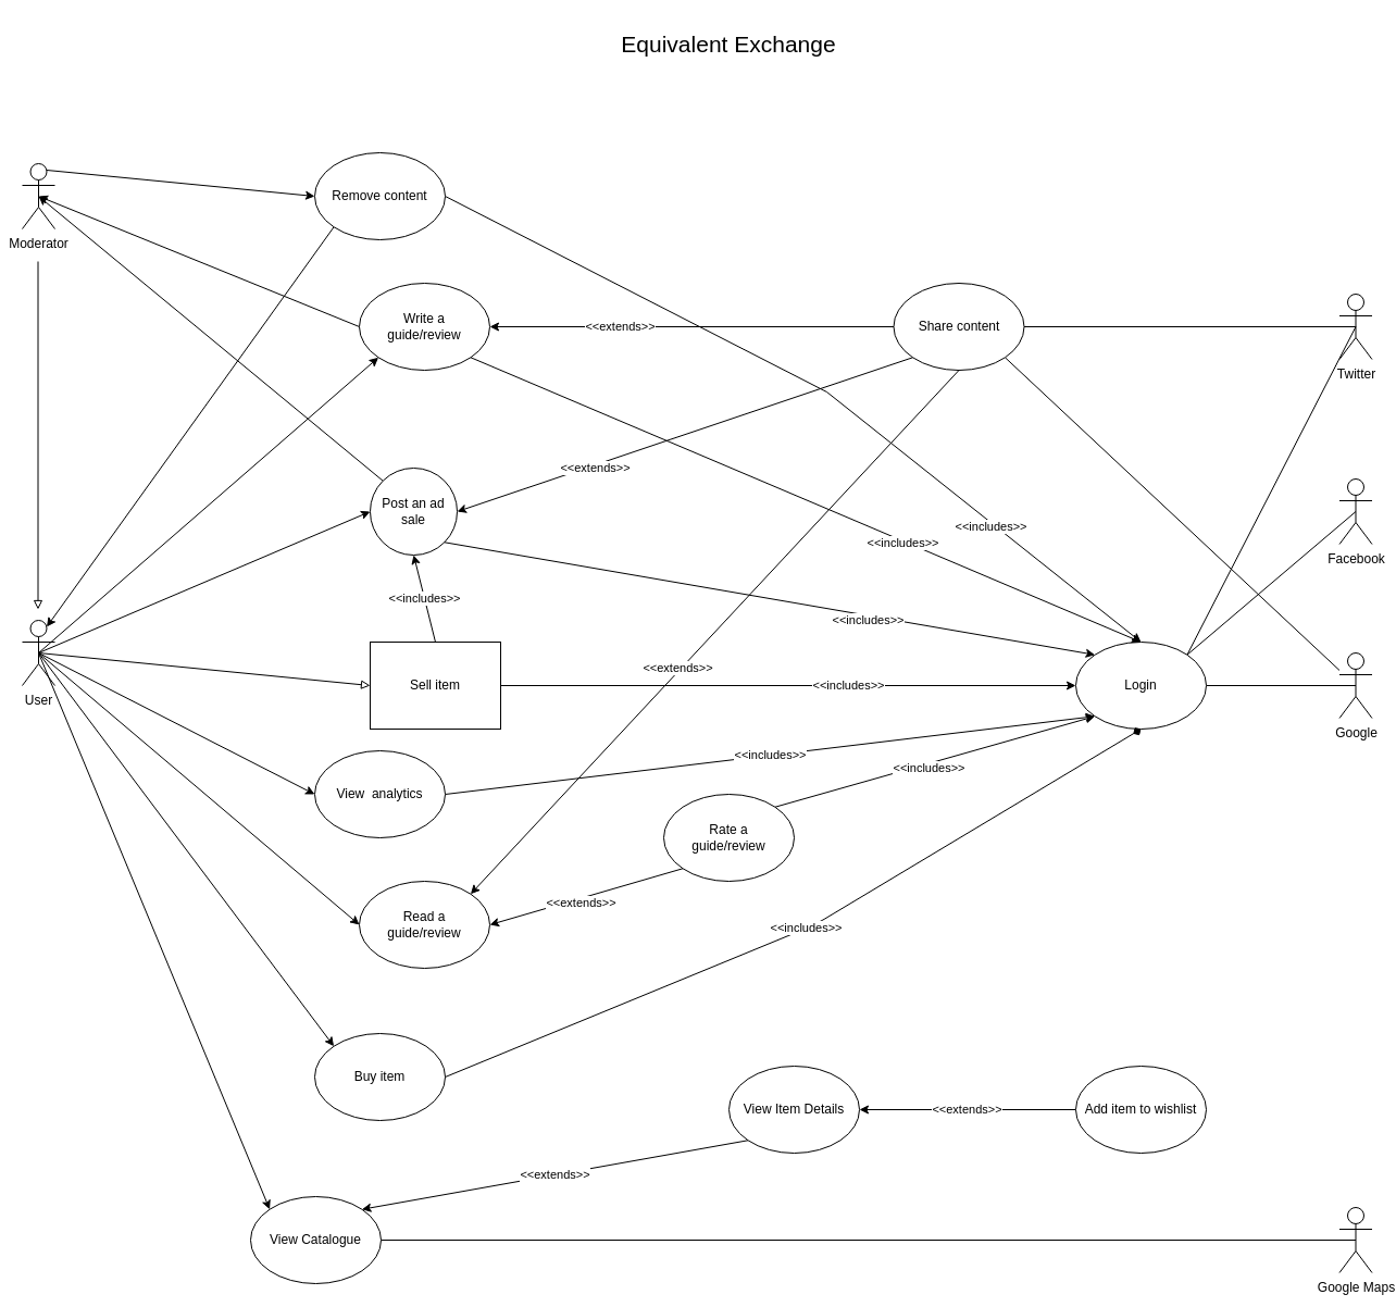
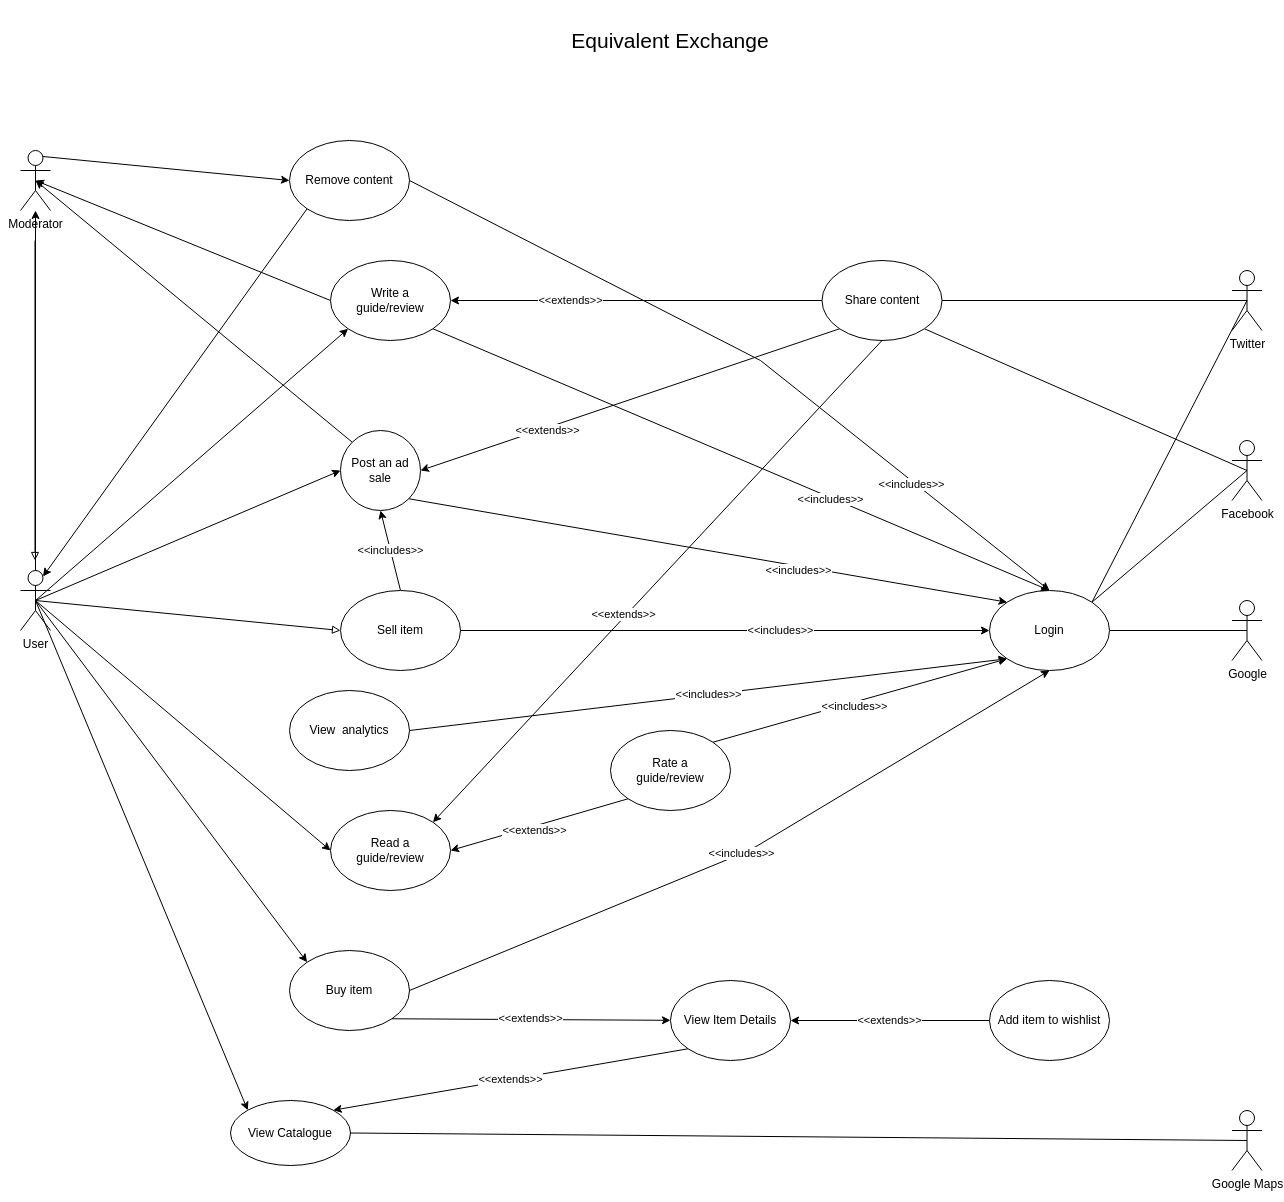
  <mxCell id="0" />
  <mxCell id="1" parent="0" />
  <mxCell id="2" value="&lt;font style=&quot;font-size: 21px&quot;&gt;Equivalent Exchange&lt;/font&gt;" style="text;html=1;strokeColor=none;fillColor=none;align=center;verticalAlign=middle;whiteSpace=wrap;rounded=0;" parent="1" vertex="1"><mxGeometry x="565" y="20" width="210" height="40" as="geometry" /></mxCell>
- <mxCell id="3" style="edgeStyle=none;rounded=0;orthogonalLoop=1;jettySize=auto;html=1;exitX=0.5;exitY=0.5;exitDx=0;exitDy=0;exitPerimeter=0;entryX=0;entryY=0.5;entryDx=0;entryDy=0;endArrow=classic;endFill=1;" edge="1" parent="1" source="57" target="54"><mxGeometry relative="1" as="geometry" /></mxCell>
+ <mxCell id="3" style="edgeStyle=none;rounded=0;orthogonalLoop=1;jettySize=auto;html=1;exitX=0.5;exitY=0.5;exitDx=0;exitDy=0;exitPerimeter=0;endArrow=classic;endFill=1;" edge="1" parent="1" source="57" target="52"><mxGeometry relative="1" as="geometry" /></mxCell>
  <mxCell id="4" value="Facebook&lt;br&gt;" style="shape=umlActor;verticalLabelPosition=bottom;verticalAlign=top;html=1;outlineConnect=0;" parent="1" vertex="1"><mxGeometry x="1231.5" y="440" width="30" height="60" as="geometry" /></mxCell>
  <mxCell id="5" value="Google Maps" style="shape=umlActor;verticalLabelPosition=bottom;verticalAlign=top;html=1;outlineConnect=0;" parent="1" vertex="1"><mxGeometry x="1231.5" y="1110" width="30" height="60" as="geometry" /></mxCell>
  <mxCell id="6" style="edgeStyle=none;rounded=0;orthogonalLoop=1;jettySize=auto;html=1;exitX=0;exitY=0;exitDx=0;exitDy=0;entryX=0.5;entryY=0.5;entryDx=0;entryDy=0;entryPerimeter=0;startArrow=none;startFill=0;endArrow=classic;endFill=1;" parent="1" source="7" target="52" edge="1"><mxGeometry relative="1" as="geometry" /></mxCell>
  <mxCell id="7" value="Post an ad sale" style="ellipse;whiteSpace=wrap;html=1;fillColor=#FFFFFF;" parent="1" vertex="1"><mxGeometry x="340" y="430" width="80" height="80" as="geometry" /></mxCell>
  <mxCell id="8" value="Buy item" style="ellipse;whiteSpace=wrap;html=1;fillColor=#FFFFFF;" parent="1" vertex="1"><mxGeometry x="289" y="950" width="120" height="80" as="geometry" /></mxCell>
  <mxCell id="9" style="edgeStyle=none;rounded=0;orthogonalLoop=1;jettySize=auto;html=1;exitX=0.5;exitY=0.5;exitDx=0;exitDy=0;entryX=0;entryY=0.5;entryDx=0;entryDy=0;startArrow=classic;startFill=1;endArrow=none;endFill=0;exitPerimeter=0;" parent="1" source="52" target="10" edge="1"><mxGeometry relative="1" as="geometry" /></mxCell>
  <mxCell id="10" value="Write a &lt;br&gt;guide/review" style="ellipse;whiteSpace=wrap;html=1;fillColor=#FFFFFF;" parent="1" vertex="1"><mxGeometry x="330" y="260" width="120" height="80" as="geometry" /></mxCell>
  <mxCell id="11" value="Read a &lt;br&gt;guide/review" style="ellipse;whiteSpace=wrap;html=1;fillColor=#FFFFFF;" parent="1" vertex="1"><mxGeometry x="330" y="810" width="120" height="80" as="geometry" /></mxCell>
  <mxCell id="12" style="rounded=0;orthogonalLoop=1;jettySize=auto;html=1;exitX=1;exitY=0.5;exitDx=0;exitDy=0;startArrow=none;startFill=0;endArrow=none;endFill=0;entryX=0.5;entryY=0.5;entryDx=0;entryDy=0;entryPerimeter=0;" parent="1" source="15" target="39" edge="1"><mxGeometry relative="1" as="geometry"><mxPoint x="1151.5" y="390" as="targetPoint" /></mxGeometry></mxCell>
  <mxCell id="13" style="rounded=0;orthogonalLoop=1;jettySize=auto;html=1;startArrow=none;startFill=0;endArrow=none;endFill=0;exitX=1;exitY=0;exitDx=0;exitDy=0;entryX=0.5;entryY=0.5;entryDx=0;entryDy=0;entryPerimeter=0;" parent="1" source="15" target="4" edge="1"><mxGeometry relative="1" as="geometry"><mxPoint x="1166.5" y="180" as="targetPoint" /><mxPoint x="916.5" y="580" as="sourcePoint" /></mxGeometry></mxCell>
  <mxCell id="14" style="rounded=0;orthogonalLoop=1;jettySize=auto;html=1;exitX=1;exitY=0;exitDx=0;exitDy=0;entryX=0.5;entryY=0.5;entryDx=0;entryDy=0;entryPerimeter=0;startArrow=none;startFill=0;endArrow=none;endFill=0;" parent="1" source="15" target="38" edge="1"><mxGeometry relative="1" as="geometry" /></mxCell>
  <mxCell id="15" value="Login" style="ellipse;whiteSpace=wrap;html=1;fillColor=#FFFFFF;" parent="1" vertex="1"><mxGeometry x="989" y="590" width="120" height="80" as="geometry" /></mxCell>
  <mxCell id="16" value="&amp;lt;&amp;lt;extends&amp;gt;&amp;gt;" style="rounded=0;orthogonalLoop=1;jettySize=auto;html=1;exitX=0;exitY=0.5;exitDx=0;exitDy=0;fillColor=#d5e8d4;" parent="1" source="17" target="44" edge="1"><mxGeometry relative="1" as="geometry"><mxPoint as="offset" /></mxGeometry></mxCell>
  <mxCell id="17" value="Add item to wishlist" style="ellipse;whiteSpace=wrap;html=1;fillColor=#FFFFFF;" parent="1" vertex="1"><mxGeometry x="989" y="980" width="120" height="80" as="geometry" /></mxCell>
  <mxCell id="18" value="" style="endArrow=classic;html=1;entryX=0;entryY=0;entryDx=0;entryDy=0;exitX=0.5;exitY=0.5;exitDx=0;exitDy=0;exitPerimeter=0;fillColor=#d5e8d4;" parent="1" source="57" target="8" edge="1"><mxGeometry width="50" height="50" relative="1" as="geometry"><mxPoint x="99" y="490" as="sourcePoint" /><mxPoint x="764" y="410" as="targetPoint" /></mxGeometry></mxCell>
  <mxCell id="19" value="" style="endArrow=classic;html=1;entryX=0;entryY=0.5;entryDx=0;entryDy=0;exitX=0.5;exitY=0.5;exitDx=0;exitDy=0;exitPerimeter=0;fillColor=#d5e8d4;" parent="1" source="57" target="11" edge="1"><mxGeometry width="50" height="50" relative="1" as="geometry"><mxPoint x="119" y="490" as="sourcePoint" /><mxPoint x="764" y="410" as="targetPoint" /></mxGeometry></mxCell>
  <mxCell id="20" value="" style="endArrow=classic;html=1;entryX=0;entryY=0.5;entryDx=0;entryDy=0;exitX=0.5;exitY=0.5;exitDx=0;exitDy=0;exitPerimeter=0;fillColor=#d5e8d4;" parent="1" source="57" target="7" edge="1"><mxGeometry width="50" height="50" relative="1" as="geometry"><mxPoint x="99" y="490" as="sourcePoint" /><mxPoint x="414" y="490" as="targetPoint" /><Array as="points" /></mxGeometry></mxCell>
+ <mxCell id="21" value="&amp;lt;&amp;lt;extends&amp;gt;&amp;gt;" style="endArrow=none;html=1;startArrow=classic;startFill=1;endFill=0;entryX=1;entryY=1;entryDx=0;entryDy=0;fillColor=#d5e8d4;" parent="1" source="44" target="8" edge="1"><mxGeometry x="0.008" y="-1" width="50" height="50" relative="1" as="geometry"><mxPoint x="1139" y="1030" as="sourcePoint" /><mxPoint x="894" y="1050" as="targetPoint" /><mxPoint as="offset" /></mxGeometry></mxCell>
  <mxCell id="22" value="Rate a &lt;br&gt;guide/review" style="ellipse;whiteSpace=wrap;html=1;fillColor=#FFFFFF;" parent="1" vertex="1"><mxGeometry x="610" y="730" width="120" height="80" as="geometry" /></mxCell>
- <mxCell id="23" value="&amp;lt;&amp;lt;includes&amp;gt;&amp;gt;" style="endArrow=diamond;html=1;exitX=1;exitY=0.5;exitDx=0;exitDy=0;endFill=1;startArrow=none;startFill=0;entryX=0.5;entryY=1;entryDx=0;entryDy=0;fillColor=#d5e8d4;" parent="1" source="8" target="15" edge="1"><mxGeometry width="50" height="50" relative="1" as="geometry"><mxPoint x="1139" y="1110" as="sourcePoint" /><mxPoint x="1414" y="1080" as="targetPoint" /><Array as="points"><mxPoint x="749" y="850" /></Array></mxGeometry></mxCell>
+ <mxCell id="23" value="&amp;lt;&amp;lt;includes&amp;gt;&amp;gt;" style="endArrow=classic;html=1;exitX=1;exitY=0.5;exitDx=0;exitDy=0;endFill=1;startArrow=none;startFill=0;entryX=0.5;entryY=1;entryDx=0;entryDy=0;fillColor=#d5e8d4;" parent="1" source="8" target="15" edge="1"><mxGeometry width="50" height="50" relative="1" as="geometry"><mxPoint x="1139" y="1110" as="sourcePoint" /><mxPoint x="1414" y="1080" as="targetPoint" /><Array as="points"><mxPoint x="749" y="850" /></Array></mxGeometry></mxCell>
  <mxCell id="24" value="&amp;lt;&amp;lt;includes&amp;gt;&amp;gt;" style="endArrow=classic;html=1;exitX=1;exitY=1;exitDx=0;exitDy=0;entryX=0.5;entryY=0;entryDx=0;entryDy=0;fillColor=#d5e8d4;" parent="1" source="10" target="15" edge="1"><mxGeometry x="0.294" y="-2" width="50" height="50" relative="1" as="geometry"><mxPoint x="714" y="660" as="sourcePoint" /><mxPoint x="999" y="670" as="targetPoint" /><Array as="points" /><mxPoint as="offset" /></mxGeometry></mxCell>
  <mxCell id="25" value="" style="endArrow=classic;html=1;exitX=0;exitY=1;exitDx=0;exitDy=0;entryX=1;entryY=0.5;entryDx=0;entryDy=0;fillColor=#d5e8d4;" parent="1" source="22" target="11" edge="1"><mxGeometry width="50" height="50" relative="1" as="geometry"><mxPoint x="714" y="660" as="sourcePoint" /><mxPoint x="764" y="610" as="targetPoint" /></mxGeometry></mxCell>
  <mxCell id="26" value="&amp;lt;&amp;lt;extends&amp;gt;&amp;gt;" style="edgeLabel;html=1;align=center;verticalAlign=middle;resizable=0;points=[];" parent="25" vertex="1" connectable="0"><mxGeometry x="0.222" y="-2" relative="1" as="geometry"><mxPoint x="15" y="2" as="offset" /></mxGeometry></mxCell>
  <mxCell id="27" value="" style="endArrow=classic;html=1;exitX=1;exitY=0;exitDx=0;exitDy=0;entryX=0;entryY=1;entryDx=0;entryDy=0;fillColor=#d5e8d4;" parent="1" source="22" target="15" edge="1"><mxGeometry width="50" height="50" relative="1" as="geometry"><mxPoint x="714" y="660" as="sourcePoint" /><mxPoint x="764" y="610" as="targetPoint" /><Array as="points" /></mxGeometry></mxCell>
  <mxCell id="28" value="&amp;lt;&amp;lt;includes&amp;gt;&amp;gt;" style="edgeLabel;html=1;align=center;verticalAlign=middle;resizable=0;points=[];" parent="27" vertex="1" connectable="0"><mxGeometry x="0.115" y="-2" relative="1" as="geometry"><mxPoint x="-22.63" y="7.91" as="offset" /></mxGeometry></mxCell>
  <mxCell id="29" value="" style="endArrow=classic;html=1;entryX=0;entryY=1;entryDx=0;entryDy=0;exitX=0.5;exitY=0.5;exitDx=0;exitDy=0;exitPerimeter=0;fillColor=#d5e8d4;" parent="1" source="57" target="10" edge="1"><mxGeometry width="50" height="50" relative="1" as="geometry"><mxPoint x="119" y="490" as="sourcePoint" /><mxPoint x="764" y="490" as="targetPoint" /></mxGeometry></mxCell>
  <mxCell id="30" style="rounded=0;orthogonalLoop=1;jettySize=auto;html=1;exitX=1;exitY=0.5;exitDx=0;exitDy=0;entryX=0.5;entryY=0.5;entryDx=0;entryDy=0;entryPerimeter=0;startArrow=none;startFill=0;endArrow=none;endFill=0;fillColor=#d5e8d4;" parent="1" source="34" target="38" edge="1"><mxGeometry relative="1" as="geometry" /></mxCell>
- <mxCell id="31" style="rounded=0;orthogonalLoop=1;jettySize=auto;html=1;exitX=1;exitY=1;exitDx=0;exitDy=0;startArrow=none;startFill=0;endArrow=none;endFill=0;fillColor=#d5e8d4;" parent="1" source="34" target="39" edge="1"><mxGeometry relative="1" as="geometry" /></mxCell>
+ <mxCell id="31" style="rounded=0;orthogonalLoop=1;jettySize=auto;html=1;exitX=1;exitY=1;exitDx=0;exitDy=0;entryX=0.5;entryY=0.5;entryDx=0;entryDy=0;entryPerimeter=0;startArrow=none;startFill=0;endArrow=none;endFill=0;fillColor=#d5e8d4;" parent="1" source="34" target="4" edge="1"><mxGeometry relative="1" as="geometry" /></mxCell>
  <mxCell id="32" value="&amp;lt;&amp;lt;extends&amp;gt;&amp;gt;" style="edgeStyle=none;rounded=0;orthogonalLoop=1;jettySize=auto;html=1;exitX=0;exitY=0.5;exitDx=0;exitDy=0;entryX=1;entryY=0.5;entryDx=0;entryDy=0;startArrow=none;startFill=0;endArrow=classic;endFill=1;fillColor=#d5e8d4;" parent="1" source="34" target="10" edge="1"><mxGeometry x="0.354" relative="1" as="geometry"><mxPoint as="offset" /></mxGeometry></mxCell>
  <mxCell id="33" value="&amp;lt;&amp;lt;extends&amp;gt;&amp;gt;" style="edgeStyle=none;rounded=0;orthogonalLoop=1;jettySize=auto;html=1;exitX=0.5;exitY=1;exitDx=0;exitDy=0;entryX=1;entryY=0;entryDx=0;entryDy=0;startArrow=none;startFill=0;endArrow=classic;endFill=1;fillColor=#d5e8d4;" parent="1" source="34" target="11" edge="1"><mxGeometry x="0.144" y="-2" relative="1" as="geometry"><mxPoint as="offset" /></mxGeometry></mxCell>
  <mxCell id="34" value="Share content" style="ellipse;whiteSpace=wrap;html=1;fillColor=#FFFFFF;" parent="1" vertex="1"><mxGeometry x="821.5" y="260" width="120" height="80" as="geometry" /></mxCell>
  <mxCell id="35" value="&amp;lt;&amp;lt;extends&amp;gt;&amp;gt;" style="endArrow=classic;html=1;exitX=0;exitY=1;exitDx=0;exitDy=0;entryX=1;entryY=0.5;entryDx=0;entryDy=0;fillColor=#d5e8d4;" parent="1" source="34" target="7" edge="1"><mxGeometry x="0.395" y="3" width="50" height="50" relative="1" as="geometry"><mxPoint x="714" y="560" as="sourcePoint" /><mxPoint x="764" y="510" as="targetPoint" /><mxPoint as="offset" /></mxGeometry></mxCell>
  <mxCell id="36" value="" style="endArrow=classic;html=1;exitX=1;exitY=1;exitDx=0;exitDy=0;entryX=0;entryY=0;entryDx=0;entryDy=0;fillColor=#d5e8d4;" parent="1" source="7" target="15" edge="1"><mxGeometry width="50" height="50" relative="1" as="geometry"><mxPoint x="559" y="358" as="sourcePoint" /><mxPoint x="909" y="380" as="targetPoint" /></mxGeometry></mxCell>
  <mxCell id="37" value="&amp;lt;&amp;lt;includes&amp;gt;&amp;gt;" style="edgeLabel;html=1;align=center;verticalAlign=middle;resizable=0;points=[];" parent="36" vertex="1" connectable="0"><mxGeometry x="0.061" y="1" relative="1" as="geometry"><mxPoint x="71.57" y="17.75" as="offset" /></mxGeometry></mxCell>
  <mxCell id="38" value="Twitter" style="shape=umlActor;verticalLabelPosition=bottom;verticalAlign=top;html=1;outlineConnect=0;" parent="1" vertex="1"><mxGeometry x="1231.5" y="270" width="30" height="60" as="geometry" /></mxCell>
  <mxCell id="39" value="Google" style="shape=umlActor;verticalLabelPosition=bottom;verticalAlign=top;html=1;outlineConnect=0;" parent="1" vertex="1"><mxGeometry x="1231.5" y="600" width="30" height="60" as="geometry" /></mxCell>
  <mxCell id="40" value="&amp;lt;&amp;lt;includes&amp;gt;&amp;gt;" style="edgeStyle=none;rounded=0;orthogonalLoop=1;jettySize=auto;html=1;exitX=0.5;exitY=0;exitDx=0;exitDy=0;entryX=0.5;entryY=1;entryDx=0;entryDy=0;startArrow=none;startFill=0;endArrow=classic;endFill=1;fillColor=#d5e8d4;" parent="1" source="41" target="7" edge="1"><mxGeometry relative="1" as="geometry" /></mxCell>
- <mxCell id="41" value="Sell item" style="whiteSpace=wrap;html=1;fillColor=#FFFFFF;rounded=0;" parent="1" vertex="1"><mxGeometry x="340" y="590" width="120" height="80" as="geometry" /></mxCell>
+ <mxCell id="41" value="Sell item" style="ellipse;whiteSpace=wrap;html=1;fillColor=#FFFFFF;" parent="1" vertex="1"><mxGeometry x="340" y="590" width="120" height="80" as="geometry" /></mxCell>
  <mxCell id="42" value="&amp;lt;&amp;lt;includes&amp;gt;&amp;gt;" style="endArrow=classic;html=1;exitX=1;exitY=0.5;exitDx=0;exitDy=0;entryX=0;entryY=0.5;entryDx=0;entryDy=0;fillColor=#d5e8d4;" parent="1" source="41" target="15" edge="1"><mxGeometry x="0.21" width="50" height="50" relative="1" as="geometry"><mxPoint x="849" y="540" as="sourcePoint" /><mxPoint x="799" y="470" as="targetPoint" /><mxPoint as="offset" /></mxGeometry></mxCell>
  <mxCell id="43" value="&amp;lt;&amp;lt;extends&amp;gt;&amp;gt;" style="edgeStyle=none;rounded=0;orthogonalLoop=1;jettySize=auto;html=1;exitX=0;exitY=1;exitDx=0;exitDy=0;entryX=1;entryY=0;entryDx=0;entryDy=0;startArrow=none;startFill=0;endArrow=classic;endFill=1;fillColor=#d5e8d4;" parent="1" source="44" target="46" edge="1"><mxGeometry relative="1" as="geometry" /></mxCell>
  <mxCell id="44" value="View Item Details" style="ellipse;whiteSpace=wrap;html=1;fillColor=#FFFFFF;" parent="1" vertex="1"><mxGeometry x="670" y="980" width="120" height="80" as="geometry" /></mxCell>
  <mxCell id="45" style="edgeStyle=none;rounded=0;orthogonalLoop=1;jettySize=auto;html=1;exitX=1;exitY=0.5;exitDx=0;exitDy=0;entryX=0.5;entryY=0.5;entryDx=0;entryDy=0;entryPerimeter=0;endArrow=none;endFill=0;" edge="1" parent="1" source="46" target="5"><mxGeometry relative="1" as="geometry" /></mxCell>
- <mxCell id="46" value="View Catalogue" style="ellipse;whiteSpace=wrap;html=1;" parent="1" vertex="1"><mxGeometry x="230" y="1100" width="120" height="80" as="geometry" /></mxCell>
+ <mxCell id="46" value="View Catalogue" style="ellipse;whiteSpace=wrap;html=1;" parent="1" vertex="1"><mxGeometry x="230" y="1100" width="120" height="65" as="geometry" /></mxCell>
  <mxCell id="47" style="edgeStyle=none;rounded=0;orthogonalLoop=1;jettySize=auto;html=1;exitX=0.75;exitY=0.1;exitDx=0;exitDy=0;entryX=0;entryY=1;entryDx=0;entryDy=0;endArrow=none;endFill=0;startArrow=classic;startFill=1;exitPerimeter=0;" edge="1" parent="1" source="57" target="49"><mxGeometry relative="1" as="geometry" /></mxCell>
  <mxCell id="48" value="&amp;lt;&amp;lt;includes&amp;gt;&amp;gt;" style="edgeStyle=none;rounded=0;orthogonalLoop=1;jettySize=auto;html=1;exitX=1;exitY=0.5;exitDx=0;exitDy=0;entryX=0.5;entryY=0;entryDx=0;entryDy=0;labelBackgroundColor=#FFFFFF;startArrow=none;startFill=0;endArrow=classic;endFill=1;strokeColor=#000000;" edge="1" parent="1" source="49" target="15"><mxGeometry x="0.544" y="-3" relative="1" as="geometry"><Array as="points"><mxPoint x="760" y="360" /></Array><mxPoint as="offset" /></mxGeometry></mxCell>
  <mxCell id="49" value="Remove content" style="ellipse;whiteSpace=wrap;html=1;" parent="1" vertex="1"><mxGeometry x="289" y="140" width="120" height="80" as="geometry" /></mxCell>
  <mxCell id="50" style="edgeStyle=none;rounded=0;orthogonalLoop=1;jettySize=auto;html=1;entryX=0;entryY=0.5;entryDx=0;entryDy=0;endArrow=classic;endFill=1;exitX=0.75;exitY=0.1;exitDx=0;exitDy=0;exitPerimeter=0;" edge="1" parent="1" source="52" target="49"><mxGeometry relative="1" as="geometry" /></mxCell>
  <mxCell id="51" style="edgeStyle=none;rounded=0;orthogonalLoop=1;jettySize=auto;html=1;endArrow=block;endFill=0;" edge="1" parent="1"><mxGeometry relative="1" as="geometry"><mxPoint x="34.5" y="560" as="targetPoint" /><mxPoint x="34.5" y="240" as="sourcePoint" /></mxGeometry></mxCell>
  <mxCell id="52" value="Moderator" style="shape=umlActor;verticalLabelPosition=bottom;verticalAlign=top;html=1;outlineConnect=0;fillColor=#FFFFFF;" parent="1" vertex="1"><mxGeometry x="20" y="150" width="30" height="60" as="geometry" /></mxCell>
  <mxCell id="53" value="&amp;lt;&amp;lt;includes&amp;gt;&amp;gt;" style="edgeStyle=none;rounded=0;orthogonalLoop=1;jettySize=auto;html=1;exitX=1;exitY=0.5;exitDx=0;exitDy=0;entryX=0;entryY=1;entryDx=0;entryDy=0;labelBackgroundColor=#FFFFFF;startArrow=none;startFill=0;endArrow=classic;endFill=1;strokeColor=#000000;" edge="1" parent="1" source="54" target="15"><mxGeometry relative="1" as="geometry" /></mxCell>
  <mxCell id="54" value="View&amp;nbsp; analytics" style="ellipse;whiteSpace=wrap;html=1;" vertex="1" parent="1"><mxGeometry x="289" y="690" width="120" height="80" as="geometry" /></mxCell>
  <mxCell id="55" style="edgeStyle=none;rounded=0;orthogonalLoop=1;jettySize=auto;html=1;exitX=0.5;exitY=0.5;exitDx=0;exitDy=0;exitPerimeter=0;entryX=0;entryY=0;entryDx=0;entryDy=0;endArrow=classic;endFill=1;" edge="1" parent="1" source="57" target="46"><mxGeometry relative="1" as="geometry" /></mxCell>
  <mxCell id="56" style="edgeStyle=none;rounded=0;orthogonalLoop=1;jettySize=auto;html=1;exitX=0.5;exitY=0.5;exitDx=0;exitDy=0;exitPerimeter=0;entryX=0;entryY=0.5;entryDx=0;entryDy=0;endArrow=block;endFill=0;" edge="1" parent="1" source="57" target="41"><mxGeometry relative="1" as="geometry" /></mxCell>
  <mxCell id="57" value="User" style="shape=umlActor;verticalLabelPosition=bottom;verticalAlign=top;html=1;outlineConnect=0;" parent="1" vertex="1"><mxGeometry x="20" y="570" width="30" height="60" as="geometry" /></mxCell>
